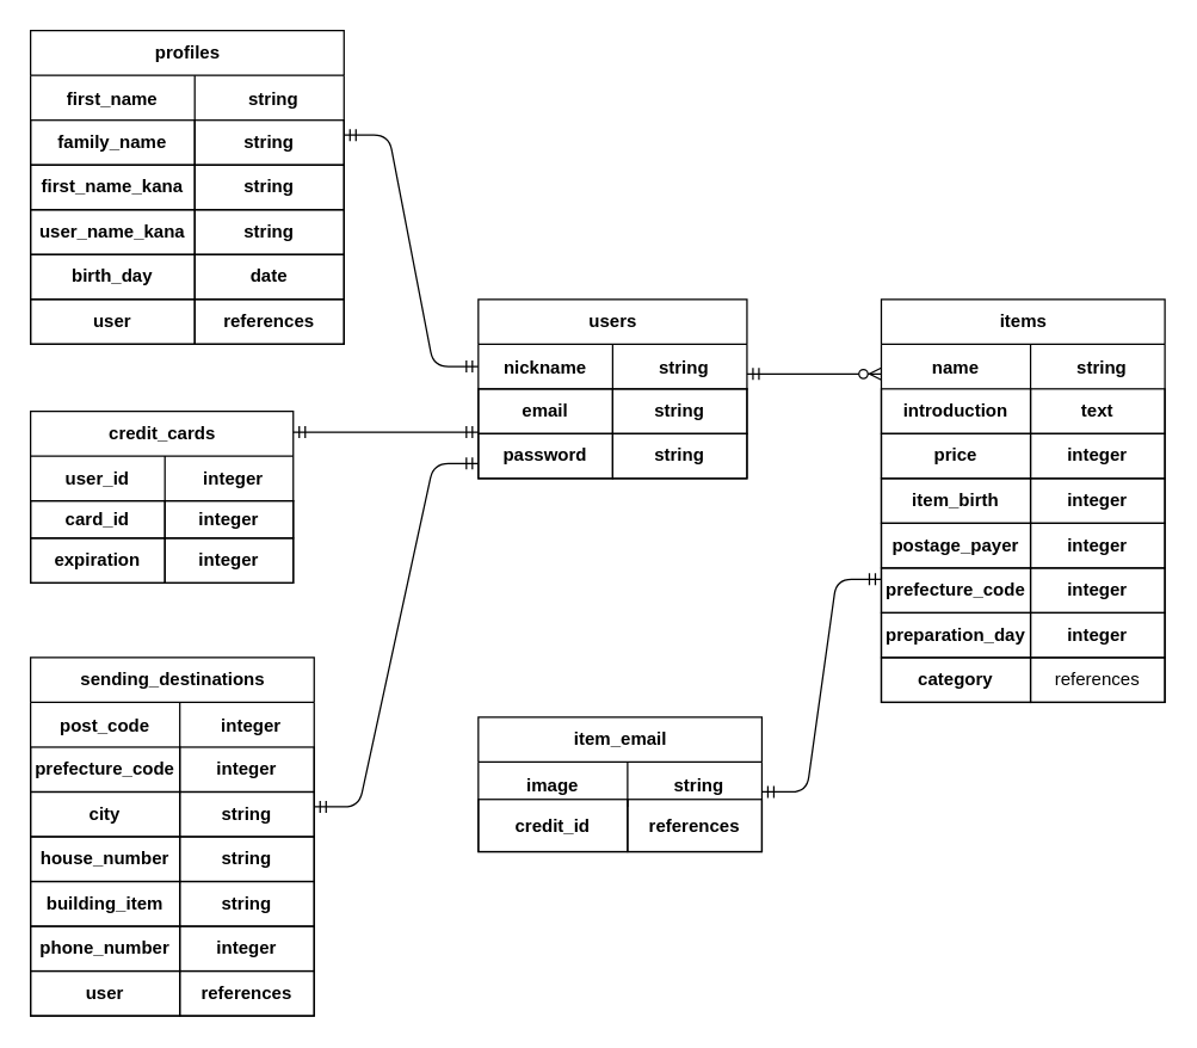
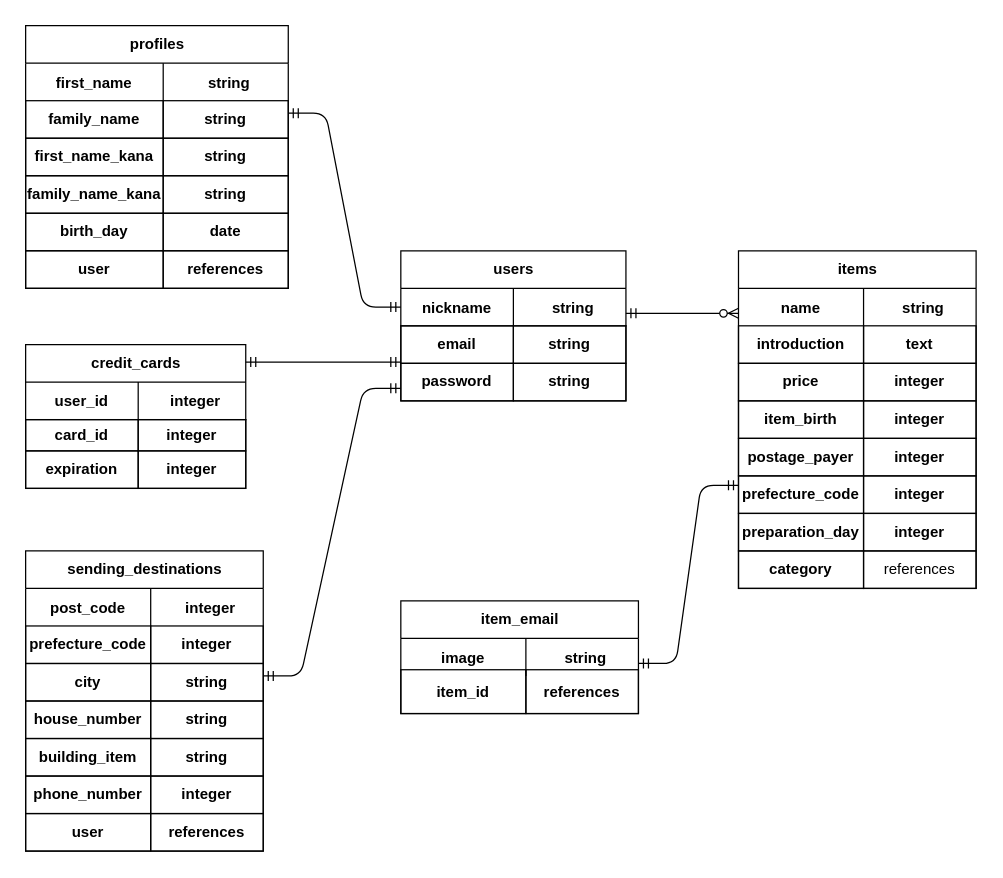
  <mxCell id="0" />
  <mxCell id="1" parent="0" />
  <mxCell id="2" value="email" style="whiteSpace=wrap;html=1;fillColor=none;gradientColor=none;align=center;fontStyle=1" vertex="1" parent="1"><mxGeometry x="320" y="260" width="90" height="30" as="geometry" /></mxCell>
  <mxCell id="3" value="string" style="whiteSpace=wrap;html=1;fillColor=none;gradientColor=none;align=center;fontStyle=1" vertex="1" parent="1"><mxGeometry x="410" y="260" width="90" height="30" as="geometry" /></mxCell>
  <mxCell id="4" value="password" style="whiteSpace=wrap;html=1;fillColor=none;gradientColor=none;align=center;fontStyle=1" vertex="1" parent="1"><mxGeometry x="320" y="290" width="90" height="30" as="geometry" /></mxCell>
  <mxCell id="5" value="string" style="whiteSpace=wrap;html=1;fillColor=none;gradientColor=none;align=center;fontStyle=1" vertex="1" parent="1"><mxGeometry x="410" y="290" width="90" height="30" as="geometry" /></mxCell>
  <mxCell id="6" value="users" style="shape=table;startSize=30;container=1;collapsible=1;childLayout=tableLayout;fixedRows=1;rowLines=0;fontStyle=1;align=center;resizeLast=1;fillColor=none;gradientColor=none;html=1;" vertex="1" parent="1"><mxGeometry x="320" y="200" width="180" height="120" as="geometry" /></mxCell>
  <mxCell id="7" value="" style="shape=partialRectangle;collapsible=0;dropTarget=0;pointerEvents=0;fillColor=none;top=0;left=0;bottom=1;right=0;points=[[0,0.5],[1,0.5]];portConstraint=eastwest;" vertex="1" parent="6"><mxGeometry y="30" width="180" height="30" as="geometry" /></mxCell>
  <mxCell id="8" value="nickname" style="shape=partialRectangle;connectable=0;fillColor=none;top=0;left=0;bottom=0;right=0;fontStyle=1;overflow=hidden;" vertex="1" parent="7"><mxGeometry width="90" height="30" as="geometry" /></mxCell>
  <mxCell id="9" value="string" style="shape=partialRectangle;connectable=0;fillColor=none;top=0;left=0;bottom=0;right=0;align=center;spacingLeft=6;fontStyle=1;overflow=hidden;" vertex="1" parent="7"><mxGeometry x="90" width="90" height="30" as="geometry" /></mxCell>
  <mxCell id="10" value="items" style="shape=table;startSize=30;container=1;collapsible=1;childLayout=tableLayout;fixedRows=1;rowLines=0;fontStyle=1;align=center;resizeLast=1;fillColor=none;gradientColor=none;html=1;" vertex="1" parent="1"><mxGeometry x="590" y="200" width="190" height="270" as="geometry" /></mxCell>
  <mxCell id="11" value="" style="shape=partialRectangle;collapsible=0;dropTarget=0;pointerEvents=0;fillColor=none;top=0;left=0;bottom=0;right=0;points=[[0,0.5],[1,0.5]];portConstraint=eastwest;" vertex="1" parent="10"><mxGeometry y="30" width="190" height="30" as="geometry" /></mxCell>
  <mxCell id="12" value="name" style="shape=partialRectangle;connectable=0;fillColor=none;top=0;left=0;bottom=0;right=0;editable=1;overflow=hidden;fontStyle=1" vertex="1" parent="11"><mxGeometry width="100" height="30" as="geometry" /></mxCell>
  <mxCell id="13" value="string" style="shape=partialRectangle;connectable=0;fillColor=none;top=0;left=0;bottom=0;right=0;align=center;spacingLeft=6;overflow=hidden;fontStyle=1" vertex="1" parent="11"><mxGeometry x="100" width="90" height="30" as="geometry" /></mxCell>
  <mxCell id="14" value="introduction" style="whiteSpace=wrap;html=1;fillColor=none;gradientColor=none;align=center;fontStyle=1" vertex="1" parent="1"><mxGeometry x="590" y="260" width="100" height="30" as="geometry" /></mxCell>
  <mxCell id="15" value="&lt;b&gt;text&lt;/b&gt;" style="whiteSpace=wrap;html=1;fillColor=none;gradientColor=none;align=center;" vertex="1" parent="1"><mxGeometry x="690" y="260" width="90" height="30" as="geometry" /></mxCell>
  <mxCell id="16" value="&lt;b&gt;price&lt;/b&gt;" style="whiteSpace=wrap;html=1;fillColor=none;gradientColor=none;align=center;" vertex="1" parent="1"><mxGeometry x="590" y="290" width="100" height="30" as="geometry" /></mxCell>
  <mxCell id="17" value="&lt;b&gt;integer&lt;/b&gt;" style="whiteSpace=wrap;html=1;fillColor=none;gradientColor=none;align=center;" vertex="1" parent="1"><mxGeometry x="690" y="290" width="90" height="30" as="geometry" /></mxCell>
  <mxCell id="18" value="item_birth" style="whiteSpace=wrap;html=1;fillColor=none;gradientColor=none;align=center;fontStyle=1" vertex="1" parent="1"><mxGeometry x="590" y="320" width="100" height="30" as="geometry" /></mxCell>
  <mxCell id="19" value="&lt;b&gt;integer&lt;/b&gt;" style="whiteSpace=wrap;html=1;fillColor=none;gradientColor=none;align=center;" vertex="1" parent="1"><mxGeometry x="690" y="320" width="90" height="30" as="geometry" /></mxCell>
  <mxCell id="20" value="&lt;b&gt;postage_payer&lt;/b&gt;" style="whiteSpace=wrap;html=1;fillColor=none;gradientColor=none;align=center;" vertex="1" parent="1"><mxGeometry x="590" y="350" width="100" height="30" as="geometry" /></mxCell>
  <mxCell id="21" value="&lt;b&gt;integer&lt;/b&gt;" style="whiteSpace=wrap;html=1;fillColor=none;gradientColor=none;align=center;" vertex="1" parent="1"><mxGeometry x="690" y="350" width="90" height="30" as="geometry" /></mxCell>
  <mxCell id="22" value="&lt;b&gt;prefecture_code&lt;/b&gt;" style="whiteSpace=wrap;html=1;fillColor=none;gradientColor=none;align=center;" vertex="1" parent="1"><mxGeometry x="590" y="380" width="100" height="30" as="geometry" /></mxCell>
  <mxCell id="23" value="&lt;b&gt;integer&lt;/b&gt;" style="whiteSpace=wrap;html=1;fillColor=none;gradientColor=none;align=center;" vertex="1" parent="1"><mxGeometry x="690" y="380" width="90" height="30" as="geometry" /></mxCell>
  <mxCell id="24" value="&lt;b&gt;preparation_day&lt;/b&gt;" style="whiteSpace=wrap;html=1;fillColor=none;gradientColor=none;align=center;" vertex="1" parent="1"><mxGeometry x="590" y="410" width="100" height="30" as="geometry" /></mxCell>
  <mxCell id="25" value="&lt;b&gt;integer&lt;/b&gt;" style="whiteSpace=wrap;html=1;fillColor=none;gradientColor=none;align=center;" vertex="1" parent="1"><mxGeometry x="690" y="410" width="90" height="30" as="geometry" /></mxCell>
  <mxCell id="26" value="&lt;b&gt;category&lt;/b&gt;" style="whiteSpace=wrap;html=1;fillColor=none;gradientColor=none;align=center;" vertex="1" parent="1"><mxGeometry x="590" y="440" width="100" height="30" as="geometry" /></mxCell>
  <mxCell id="27" value="references" style="whiteSpace=wrap;html=1;fillColor=none;gradientColor=none;align=center;" vertex="1" parent="1"><mxGeometry x="690" y="440" width="90" height="30" as="geometry" /></mxCell>
  <mxCell id="28" value="profiles" style="shape=table;startSize=30;container=1;collapsible=1;childLayout=tableLayout;fixedRows=1;rowLines=0;fontStyle=1;align=center;resizeLast=1;fillColor=none;gradientColor=none;html=1;" vertex="1" parent="1"><mxGeometry x="20" y="20" width="210" height="210" as="geometry" /></mxCell>
  <mxCell id="29" value="" style="shape=partialRectangle;collapsible=0;dropTarget=0;pointerEvents=0;fillColor=none;top=0;left=0;bottom=0;right=0;points=[[0,0.5],[1,0.5]];portConstraint=eastwest;" vertex="1" parent="28"><mxGeometry y="30" width="210" height="30" as="geometry" /></mxCell>
  <mxCell id="30" value="first_name" style="shape=partialRectangle;connectable=0;fillColor=none;top=0;left=0;bottom=0;right=0;editable=1;overflow=hidden;fontStyle=1" vertex="1" parent="29"><mxGeometry width="110" height="30" as="geometry" /></mxCell>
  <mxCell id="31" value="string" style="shape=partialRectangle;connectable=0;fillColor=none;top=0;left=0;bottom=0;right=0;align=center;spacingLeft=6;overflow=hidden;fontStyle=1" vertex="1" parent="29"><mxGeometry x="110" width="100" height="30" as="geometry" /></mxCell>
  <mxCell id="32" value="family_name" style="whiteSpace=wrap;html=1;fillColor=none;gradientColor=none;align=center;fontStyle=1" vertex="1" parent="1"><mxGeometry x="20" y="80" width="110" height="30" as="geometry" /></mxCell>
  <mxCell id="33" value="string" style="whiteSpace=wrap;html=1;fillColor=none;gradientColor=none;align=center;fontStyle=1" vertex="1" parent="1"><mxGeometry x="130" y="80" width="100" height="30" as="geometry" /></mxCell>
  <mxCell id="34" value="first_name_kana" style="whiteSpace=wrap;html=1;fillColor=none;gradientColor=none;align=center;fontStyle=1" vertex="1" parent="1"><mxGeometry x="20" y="110" width="110" height="30" as="geometry" /></mxCell>
  <mxCell id="35" value="string" style="whiteSpace=wrap;html=1;fillColor=none;gradientColor=none;align=center;fontStyle=1" vertex="1" parent="1"><mxGeometry x="130" y="110" width="100" height="30" as="geometry" /></mxCell>
- <mxCell id="36" value="user_name_kana" style="whiteSpace=wrap;html=1;fillColor=none;gradientColor=none;align=center;fontStyle=1" vertex="1" parent="1"><mxGeometry x="20" y="140" width="110" height="30" as="geometry" /></mxCell>
+ <mxCell id="36" value="family_name_kana" style="whiteSpace=wrap;html=1;fillColor=none;gradientColor=none;align=center;fontStyle=1" vertex="1" parent="1"><mxGeometry x="20" y="140" width="110" height="30" as="geometry" /></mxCell>
  <mxCell id="37" value="string" style="whiteSpace=wrap;html=1;fillColor=none;gradientColor=none;align=center;fontStyle=1" vertex="1" parent="1"><mxGeometry x="130" y="140" width="100" height="30" as="geometry" /></mxCell>
  <mxCell id="38" value="birth_day" style="whiteSpace=wrap;html=1;fillColor=none;gradientColor=none;align=center;fontStyle=1" vertex="1" parent="1"><mxGeometry x="20" y="170" width="110" height="30" as="geometry" /></mxCell>
  <mxCell id="39" value="date" style="whiteSpace=wrap;html=1;fillColor=none;gradientColor=none;align=center;fontStyle=1" vertex="1" parent="1"><mxGeometry x="130" y="170" width="100" height="30" as="geometry" /></mxCell>
  <mxCell id="40" value="user" style="whiteSpace=wrap;html=1;fillColor=none;gradientColor=none;align=center;fontStyle=1" vertex="1" parent="1"><mxGeometry x="20" y="200" width="110" height="30" as="geometry" /></mxCell>
  <mxCell id="41" value="references" style="whiteSpace=wrap;html=1;fillColor=none;gradientColor=none;align=center;fontStyle=1" vertex="1" parent="1"><mxGeometry x="130" y="200" width="100" height="30" as="geometry" /></mxCell>
  <mxCell id="42" value="" style="edgeStyle=entityRelationEdgeStyle;fontSize=12;html=1;endArrow=ERzeroToMany;startArrow=ERmandOne;" edge="1" parent="1"><mxGeometry width="100" height="100" relative="1" as="geometry"><mxPoint x="500" y="250" as="sourcePoint" /><mxPoint x="590" y="250" as="targetPoint" /></mxGeometry></mxCell>
  <mxCell id="43" value="" style="edgeStyle=entityRelationEdgeStyle;fontSize=12;html=1;endArrow=ERmandOne;startArrow=ERmandOne;entryX=0;entryY=0.5;entryDx=0;entryDy=0;" edge="1" parent="1" target="7"><mxGeometry width="100" height="100" relative="1" as="geometry"><mxPoint x="230" y="90" as="sourcePoint" /><mxPoint x="290" y="252" as="targetPoint" /></mxGeometry></mxCell>
  <mxCell id="44" value="credit_cards" style="shape=table;startSize=30;container=1;collapsible=1;childLayout=tableLayout;fixedRows=1;rowLines=0;fontStyle=1;align=center;resizeLast=1;fillColor=none;gradientColor=none;html=1;" vertex="1" parent="1"><mxGeometry x="20" y="275" width="176" height="115" as="geometry" /></mxCell>
  <mxCell id="45" value="" style="shape=partialRectangle;collapsible=0;dropTarget=0;pointerEvents=0;fillColor=none;top=0;left=0;bottom=1;right=0;points=[[0,0.5],[1,0.5]];portConstraint=eastwest;" vertex="1" parent="44"><mxGeometry y="30" width="176" height="30" as="geometry" /></mxCell>
  <mxCell id="46" value="user_id" style="shape=partialRectangle;connectable=0;fillColor=none;top=0;left=0;bottom=0;right=0;fontStyle=1;overflow=hidden;" vertex="1" parent="45"><mxGeometry width="90" height="30" as="geometry" /></mxCell>
  <mxCell id="47" value="integer" style="shape=partialRectangle;connectable=0;fillColor=none;top=0;left=0;bottom=0;right=0;align=center;spacingLeft=6;fontStyle=1;overflow=hidden;" vertex="1" parent="45"><mxGeometry x="90" width="86" height="30" as="geometry" /></mxCell>
  <mxCell id="48" value="card_id" style="whiteSpace=wrap;html=1;fillColor=none;gradientColor=none;align=center;fontStyle=1" vertex="1" parent="1"><mxGeometry x="20" y="335" width="90" height="25" as="geometry" /></mxCell>
  <mxCell id="49" value="integer" style="whiteSpace=wrap;html=1;fillColor=none;gradientColor=none;align=center;fontStyle=1" vertex="1" parent="1"><mxGeometry x="110" y="335" width="86" height="25" as="geometry" /></mxCell>
  <mxCell id="50" value="expiration" style="whiteSpace=wrap;html=1;fillColor=none;gradientColor=none;align=center;fontStyle=1" vertex="1" parent="1"><mxGeometry x="20" y="360" width="90" height="30" as="geometry" /></mxCell>
  <mxCell id="51" value="integer" style="whiteSpace=wrap;html=1;fillColor=none;gradientColor=none;align=center;fontStyle=1" vertex="1" parent="1"><mxGeometry x="110" y="360" width="86" height="30" as="geometry" /></mxCell>
  <mxCell id="52" value="" style="edgeStyle=entityRelationEdgeStyle;fontSize=12;html=1;endArrow=ERmandOne;startArrow=ERmandOne;" edge="1" parent="1"><mxGeometry width="100" height="100" relative="1" as="geometry"><mxPoint x="196" y="289" as="sourcePoint" /><mxPoint x="320" y="289" as="targetPoint" /></mxGeometry></mxCell>
  <mxCell id="53" value="sending_destinations" style="shape=table;startSize=30;container=1;collapsible=1;childLayout=tableLayout;fixedRows=1;rowLines=0;fontStyle=1;align=center;resizeLast=1;fillColor=none;gradientColor=none;html=1;" vertex="1" parent="1"><mxGeometry x="20" y="440" width="190" height="240" as="geometry" /></mxCell>
  <mxCell id="54" value="" style="shape=partialRectangle;collapsible=0;dropTarget=0;pointerEvents=0;fillColor=none;top=0;left=0;bottom=0;right=0;points=[[0,0.5],[1,0.5]];portConstraint=eastwest;" vertex="1" parent="53"><mxGeometry y="30" width="190" height="30" as="geometry" /></mxCell>
  <mxCell id="55" value="post_code" style="shape=partialRectangle;connectable=0;fillColor=none;top=0;left=0;bottom=0;right=0;editable=1;overflow=hidden;fontStyle=1" vertex="1" parent="54"><mxGeometry width="100" height="30" as="geometry" /></mxCell>
  <mxCell id="56" value="integer" style="shape=partialRectangle;connectable=0;fillColor=none;top=0;left=0;bottom=0;right=0;align=center;spacingLeft=6;overflow=hidden;fontStyle=1" vertex="1" parent="54"><mxGeometry x="100" width="90" height="30" as="geometry" /></mxCell>
  <mxCell id="57" value="prefecture_code" style="whiteSpace=wrap;html=1;fillColor=none;gradientColor=none;align=center;fontStyle=1" vertex="1" parent="1"><mxGeometry x="20" y="500" width="100" height="30" as="geometry" /></mxCell>
  <mxCell id="58" value="integer" style="whiteSpace=wrap;html=1;fillColor=none;gradientColor=none;align=center;fontStyle=1" vertex="1" parent="1"><mxGeometry x="120" y="500" width="90" height="30" as="geometry" /></mxCell>
  <mxCell id="59" value="city" style="whiteSpace=wrap;html=1;fillColor=none;gradientColor=none;align=center;fontStyle=1" vertex="1" parent="1"><mxGeometry x="20" y="530" width="100" height="30" as="geometry" /></mxCell>
  <mxCell id="60" value="string" style="whiteSpace=wrap;html=1;fillColor=none;gradientColor=none;align=center;fontStyle=1" vertex="1" parent="1"><mxGeometry x="120" y="530" width="90" height="30" as="geometry" /></mxCell>
  <mxCell id="61" value="house_number" style="whiteSpace=wrap;html=1;fillColor=none;gradientColor=none;align=center;fontStyle=1" vertex="1" parent="1"><mxGeometry x="20" y="560" width="100" height="30" as="geometry" /></mxCell>
  <mxCell id="62" value="string" style="whiteSpace=wrap;html=1;fillColor=none;gradientColor=none;align=center;fontStyle=1" vertex="1" parent="1"><mxGeometry x="120" y="560" width="90" height="30" as="geometry" /></mxCell>
  <mxCell id="63" value="building_item" style="whiteSpace=wrap;html=1;fillColor=none;gradientColor=none;align=center;fontStyle=1" vertex="1" parent="1"><mxGeometry x="20" y="590" width="100" height="30" as="geometry" /></mxCell>
  <mxCell id="64" value="string" style="whiteSpace=wrap;html=1;fillColor=none;gradientColor=none;align=center;fontStyle=1" vertex="1" parent="1"><mxGeometry x="120" y="590" width="90" height="30" as="geometry" /></mxCell>
  <mxCell id="65" value="phone_number" style="whiteSpace=wrap;html=1;fillColor=none;gradientColor=none;align=center;fontStyle=1" vertex="1" parent="1"><mxGeometry x="20" y="620" width="100" height="30" as="geometry" /></mxCell>
  <mxCell id="66" value="integer" style="whiteSpace=wrap;html=1;fillColor=none;gradientColor=none;align=center;fontStyle=1" vertex="1" parent="1"><mxGeometry x="120" y="620" width="90" height="30" as="geometry" /></mxCell>
  <mxCell id="67" value="user" style="whiteSpace=wrap;html=1;fillColor=none;gradientColor=none;align=center;fontStyle=1" vertex="1" parent="1"><mxGeometry x="20" y="650" width="100" height="30" as="geometry" /></mxCell>
  <mxCell id="68" value="references" style="whiteSpace=wrap;html=1;fillColor=none;gradientColor=none;align=center;fontStyle=1" vertex="1" parent="1"><mxGeometry x="120" y="650" width="90" height="30" as="geometry" /></mxCell>
  <mxCell id="69" value="" style="edgeStyle=entityRelationEdgeStyle;fontSize=12;html=1;endArrow=ERmandOne;startArrow=ERmandOne;" edge="1" parent="1"><mxGeometry width="100" height="100" relative="1" as="geometry"><mxPoint x="210" y="540" as="sourcePoint" /><mxPoint x="320" y="310" as="targetPoint" /></mxGeometry></mxCell>
- <mxCell id="70" value="credit_id" style="whiteSpace=wrap;html=1;fillColor=none;gradientColor=none;align=center;fontStyle=1" vertex="1" parent="1"><mxGeometry x="320" y="535" width="100" height="35" as="geometry" /></mxCell>
+ <mxCell id="70" value="item_id" style="whiteSpace=wrap;html=1;fillColor=none;gradientColor=none;align=center;fontStyle=1" vertex="1" parent="1"><mxGeometry x="320" y="535" width="100" height="35" as="geometry" /></mxCell>
  <mxCell id="71" value="references" style="whiteSpace=wrap;html=1;fillColor=none;gradientColor=none;align=center;fontStyle=1" vertex="1" parent="1"><mxGeometry x="420" y="535" width="90" height="35" as="geometry" /></mxCell>
  <mxCell id="72" value="item_email" style="shape=table;startSize=30;container=1;collapsible=1;childLayout=tableLayout;fixedRows=1;rowLines=0;fontStyle=1;align=center;resizeLast=1;fillColor=none;gradientColor=none;html=1;" vertex="1" parent="1"><mxGeometry x="320" y="480" width="190" height="90" as="geometry" /></mxCell>
  <mxCell id="73" value="" style="shape=partialRectangle;collapsible=0;dropTarget=0;pointerEvents=0;fillColor=none;top=0;left=0;bottom=0;right=0;points=[[0,0.5],[1,0.5]];portConstraint=eastwest;" vertex="1" parent="72"><mxGeometry y="30" width="190" height="30" as="geometry" /></mxCell>
  <mxCell id="74" value="image" style="shape=partialRectangle;connectable=0;fillColor=none;top=0;left=0;bottom=0;right=0;editable=1;overflow=hidden;fontStyle=1" vertex="1" parent="73"><mxGeometry width="100" height="30" as="geometry" /></mxCell>
  <mxCell id="75" value="string" style="shape=partialRectangle;connectable=0;fillColor=none;top=0;left=0;bottom=0;right=0;align=center;spacingLeft=6;overflow=hidden;fontStyle=1" vertex="1" parent="73"><mxGeometry x="100" width="90" height="30" as="geometry" /></mxCell>
  <mxCell id="76" value="" style="edgeStyle=entityRelationEdgeStyle;fontSize=12;html=1;endArrow=ERmandOne;startArrow=ERmandOne;entryX=0;entryY=0.25;entryDx=0;entryDy=0;" edge="1" parent="1" target="22"><mxGeometry width="100" height="100" relative="1" as="geometry"><mxPoint x="510" y="530" as="sourcePoint" /><mxPoint x="610" y="430" as="targetPoint" /></mxGeometry></mxCell>
